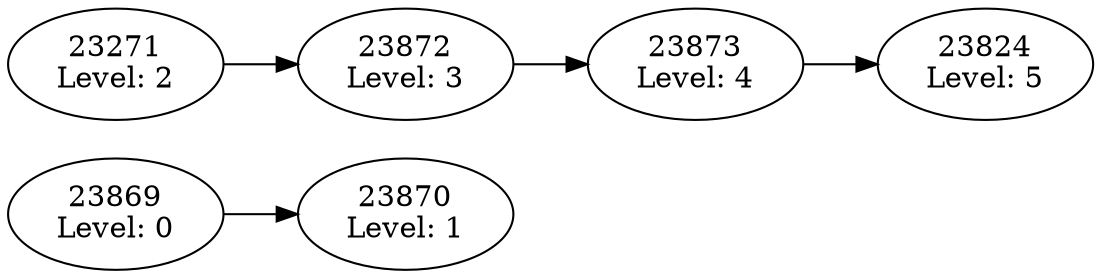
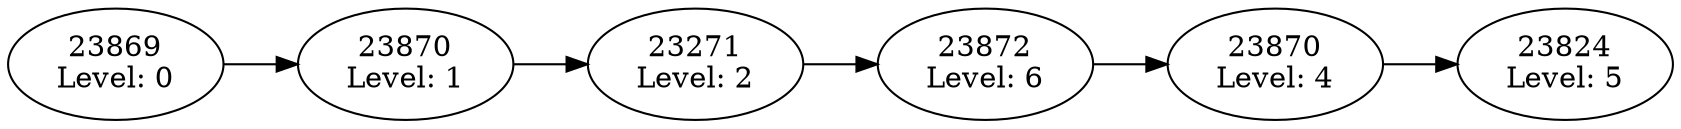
  digraph {
    rankdir=LR
    n1 [label="23869\nLevel: 0"]
    n2 [label="23870\nLevel: 1"]
    n3 [label="23271\nLevel: 2"]
-   n4 [label="23872\nLevel: 3"]
-   n5 [label="23873\nLevel: 4"]
+   n4 [label="23872\nLevel: 6"]
+   n5 [label="23870\nLevel: 4"]
    n6 [label="23824\nLevel: 5"]
    n1 -> n2
+   n2 -> n3
    n3 -> n4
    n4 -> n5
    n5 -> n6
  }
